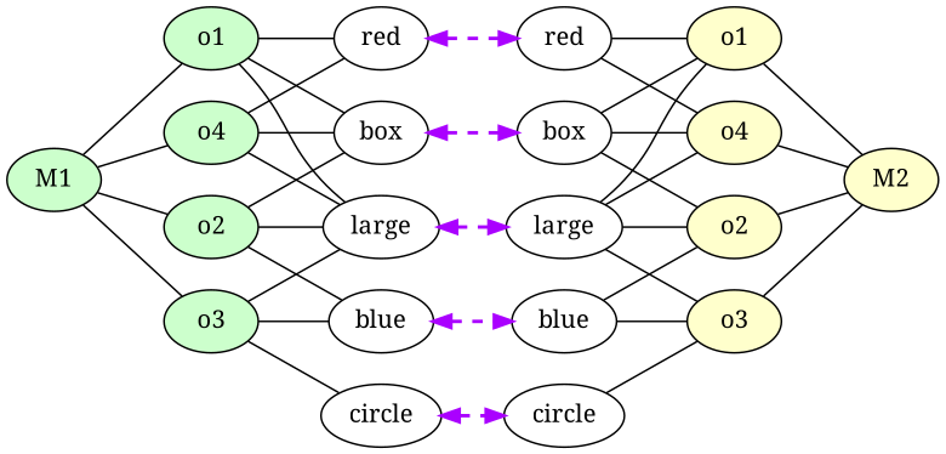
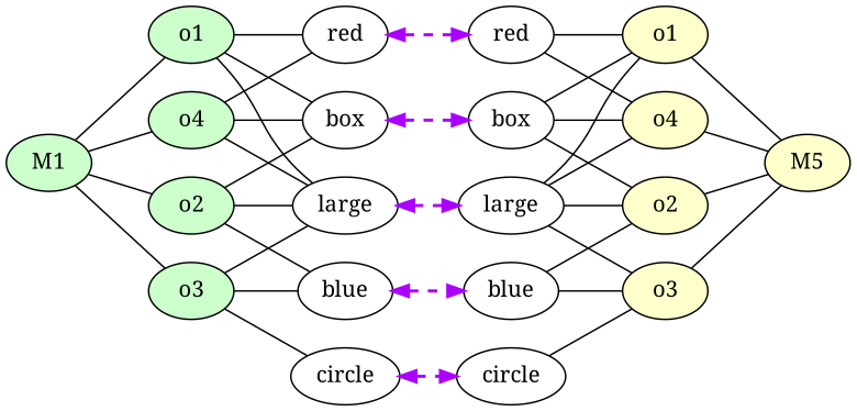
  strict digraph {
    rankdir=LR
    fontname="Noto Serif"
    node [fontname="Noto Serif" shape=oval]
    edge [constraint=true dir=none fontname="Noto Serif"]
    M1 [fillcolor="#CCFFCC" height=0.5 style=filled width=0.75]
    n2 [fillcolor="#CCFFCC" height=0.5 label=o1 style=filled width=0.75]
    n3 [fillcolor="#CCFFCC" height=0.5 label=o2 style=filled width=0.75]
    n4 [fillcolor="#CCFFCC" height=0.5 label=o3 style=filled width=0.75]
    n5 [fillcolor="#CCFFCC" height=0.5 label=o4 style=filled width=0.75]
    n6 [height=0.5 label=red width=0.75]
    n7 [height=0.5 label=box width=0.75]
    n8 [height=0.5 label=large width=0.86659]
    n9 [height=0.5 label=blue width=0.77632]
    n10 [height=0.5 label=circle width=0.88464]
-   M2 [fillcolor="#FFFFCC" height=0.5 style=filled width=0.75]
+   M2 [fillcolor="#FFFFCC" height=0.5 style=filled width=0.75 label=M5]
    n12 [height=0.5 label=red width=0.75]
    n13 [height=0.5 label=box width=0.75]
    n14 [height=0.5 label=large width=0.86659]
    n15 [fillcolor="#FFFFCC" height=0.5 label=o1 style=filled width=0.75]
    n16 [fillcolor="#FFFFCC" height=0.5 label=o4 style=filled width=0.75]
    n17 [fillcolor="#FFFFCC" height=0.5 label=o2 style=filled width=0.75]
    n18 [fillcolor="#FFFFCC" height=0.5 label=o3 style=filled width=0.75]
    n19 [height=0.5 label=blue width=0.77632]
    n20 [height=0.5 label=circle width=0.88464]
    M1 -> n2 [penwidth=1]
    M1 -> n3 [penwidth=1]
    M1 -> n4 [penwidth=1]
    M1 -> n5 [penwidth=1]
    n2 -> n6
    n2 -> n7
    n2 -> n8
    n3 -> n7
    n3 -> n8
    n3 -> n9
    n4 -> n8
    n4 -> n9
    n4 -> n10
    n5 -> n6
    n5 -> n7
    n5 -> n8
    n6 -> n12 [color="#AA00FF" dir=both penwidth=2 style=dashed]
    n7 -> n13 [color="#AA00FF" dir=both penwidth=2 style=dashed]
    n8 -> n14 [color="#AA00FF" dir=both penwidth=2 style=dashed]
    n9 -> n19 [color="#AA00FF" dir=both penwidth=2 style=dashed]
    n10 -> n20 [color="#AA00FF" dir=both penwidth=2 style=dashed]
    n12 -> n15
    n12 -> n16
    n13 -> n15
    n13 -> n16
    n13 -> n17
    n14 -> n15
    n14 -> n16
    n14 -> n17
    n14 -> n18
    n15 -> M2 [penwidth=1]
    n16 -> M2 [penwidth=1]
    n17 -> M2 [penwidth=1]
    n18 -> M2 [penwidth=1]
    n19 -> n17
    n19 -> n18
    n20 -> n18
  }
